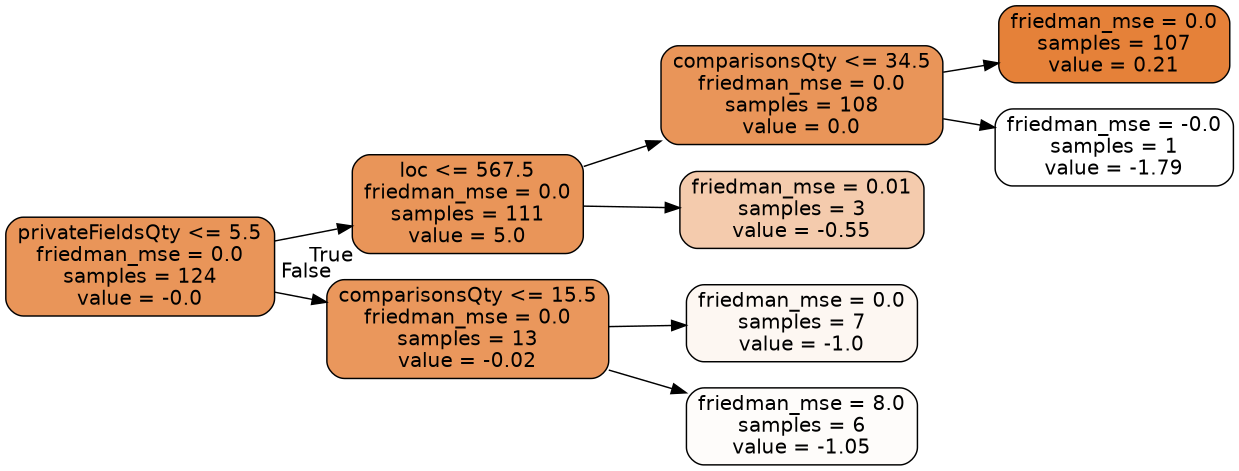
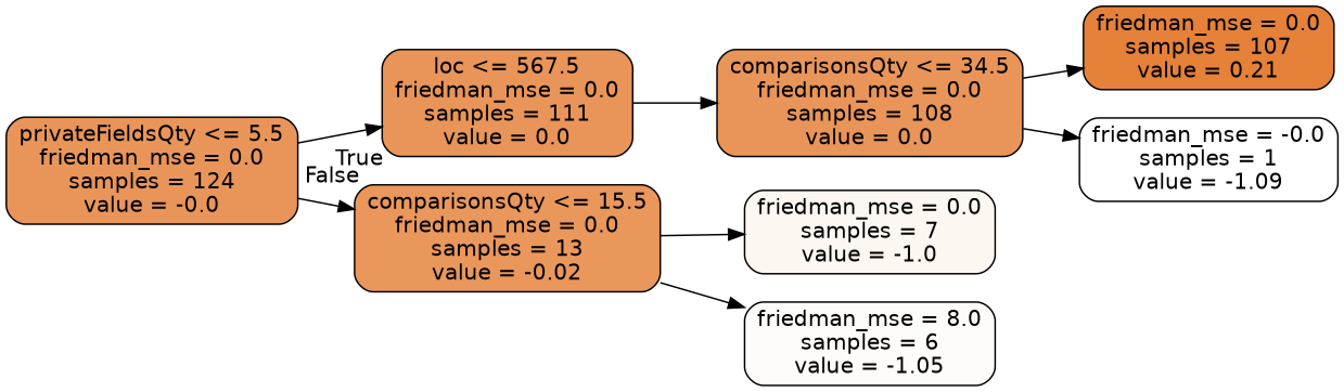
  digraph {
    rankdir=LR
    node [color=black fillcolor="#e99559" fontname=helvetica shape=box style="filled, rounded"]
    edge [fontname=helvetica]
    n1 [label="privateFieldsQty <= 5.5\nfriedman_mse = 0.0\nsamples = 124\nvalue = -0.0"]
-   n2 [label="loc <= 567.5\nfriedman_mse = 0.0\nsamples = 111\nvalue = 5.0"]
+   n2 [label="loc <= 567.5\nfriedman_mse = 0.0\nsamples = 111\nvalue = 0.0"]
    n3 [fillcolor="#ea975c" label="comparisonsQty <= 15.5\nfriedman_mse = 0.0\nsamples = 13\nvalue = -0.02"]
    n4 [label="comparisonsQty <= 34.5\nfriedman_mse = 0.0\nsamples = 108\nvalue = 0.0"]
-   n5 [fillcolor="#f4cbad" label="friedman_mse = 0.01\nsamples = 3\nvalue = -0.55"]
    n6 [fillcolor="#fdf7f2" label="friedman_mse = 0.0\nsamples = 7\nvalue = -1.0"]
    n7 [fillcolor="#fefcfa" label="friedman_mse = 8.0\nsamples = 6\nvalue = -1.05"]
    n8 [fillcolor="#e58139" label="friedman_mse = 0.0\nsamples = 107\nvalue = 0.21"]
-   n9 [fillcolor="#ffffff" label="friedman_mse = -0.0\nsamples = 1\nvalue = -1.79"]
+   n9 [fillcolor="#ffffff" label="friedman_mse = -0.0\nsamples = 1\nvalue = -1.09"]
    n1 -> n2 [headlabel=True labelangle=45 labeldistance=2.5]
    n1 -> n3 [headlabel=False labelangle=-45 labeldistance=2.5]
    n2 -> n4
-   n2 -> n5
    n3 -> n6
    n3 -> n7
    n4 -> n8
    n4 -> n9
  }
